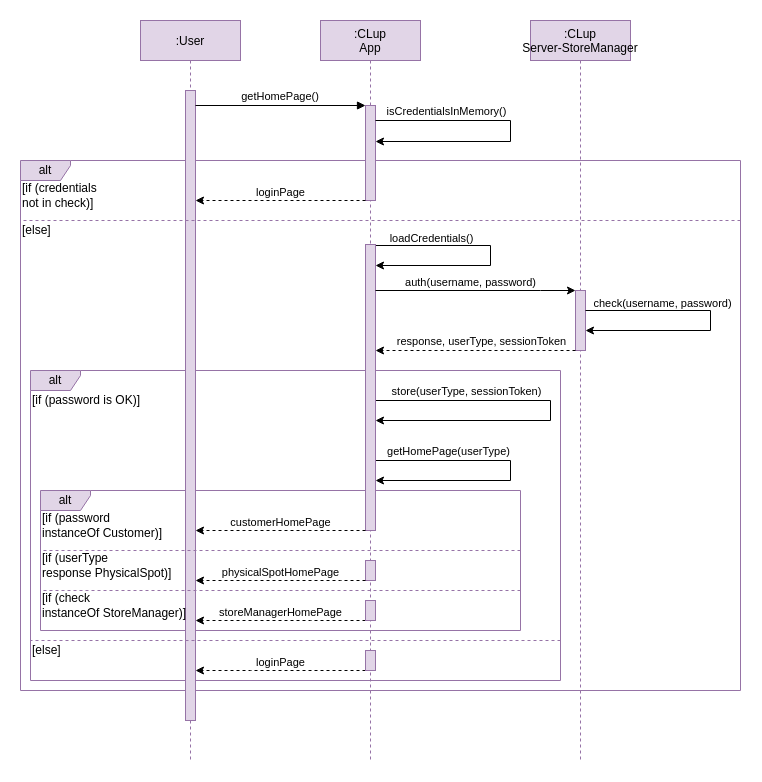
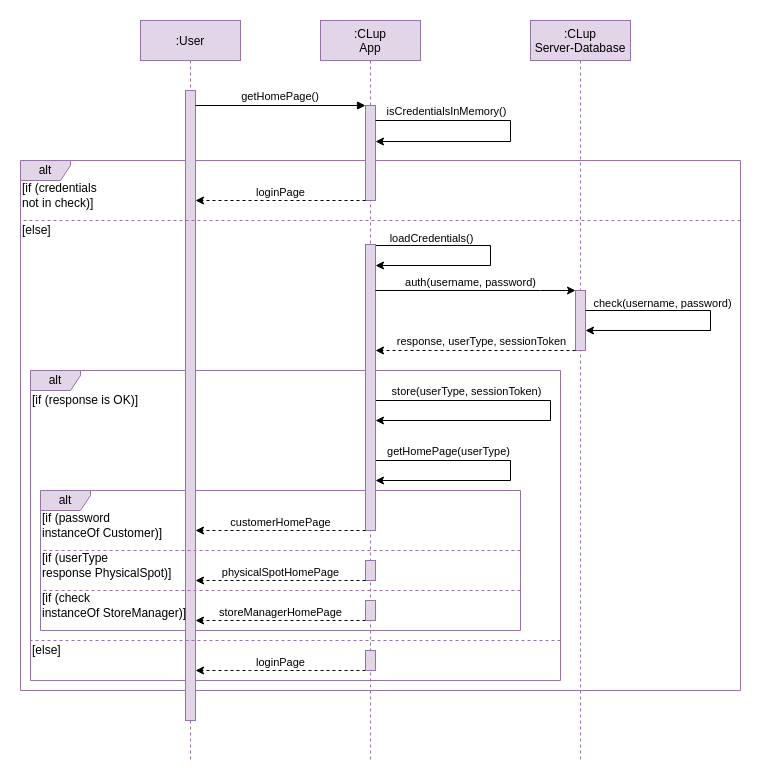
  <mxCell id="0" />
  <mxCell id="1" parent="0" />
  <mxCell id="2" value="alt" style="shape=umlFrame;whiteSpace=wrap;html=1;rounded=0;shadow=0;strokeColor=#9673a6;strokeWidth=1;fillColor=#e1d5e7;width=50;height=20;" parent="1" vertex="1"><mxGeometry x="20" y="160" width="720" height="530" as="geometry" /></mxCell>
  <mxCell id="3" value="alt" style="shape=umlFrame;whiteSpace=wrap;html=1;rounded=0;shadow=0;strokeColor=#9673a6;strokeWidth=1;fillColor=#e1d5e7;width=50;height=20;" parent="1" vertex="1"><mxGeometry x="30" y="370" width="530" height="310" as="geometry" /></mxCell>
  <mxCell id="4" value="alt" style="shape=umlFrame;whiteSpace=wrap;html=1;rounded=0;shadow=0;strokeColor=#9673a6;strokeWidth=1;fillColor=#e1d5e7;width=50;height=20;" parent="1" vertex="1"><mxGeometry x="40" y="490" width="480" height="140" as="geometry" /></mxCell>
  <mxCell id="5" value=":User" style="shape=umlLifeline;perimeter=lifelinePerimeter;container=1;collapsible=0;recursiveResize=0;rounded=0;shadow=0;strokeWidth=1;fillColor=#e1d5e7;strokeColor=#9673a6;" parent="1" vertex="1"><mxGeometry x="140" y="20" width="100" height="740" as="geometry" /></mxCell>
  <mxCell id="6" value="" style="points=[];perimeter=orthogonalPerimeter;rounded=0;shadow=0;strokeWidth=1;fillColor=#e1d5e7;strokeColor=#9673a6;" parent="5" vertex="1"><mxGeometry x="45" y="70" width="10" height="630" as="geometry" /></mxCell>
  <mxCell id="7" value=":CLup&#10;App" style="shape=umlLifeline;perimeter=lifelinePerimeter;container=1;collapsible=0;recursiveResize=0;rounded=0;shadow=0;strokeWidth=1;fillColor=#e1d5e7;strokeColor=#9673a6;" parent="1" vertex="1"><mxGeometry x="320" y="20" width="100" height="740" as="geometry" /></mxCell>
  <mxCell id="8" value="" style="points=[];perimeter=orthogonalPerimeter;rounded=0;shadow=0;strokeWidth=1;fillColor=#e1d5e7;strokeColor=#9673a6;" parent="7" vertex="1"><mxGeometry x="45" y="85" width="10" height="95" as="geometry" /></mxCell>
  <mxCell id="9" style="edgeStyle=orthogonalEdgeStyle;rounded=0;orthogonalLoop=1;jettySize=auto;html=1;" parent="7" source="8" target="8" edge="1"><mxGeometry relative="1" as="geometry"><mxPoint x="55.2" y="100" as="sourcePoint" /><mxPoint x="55.0" y="120.8" as="targetPoint" /><Array as="points"><mxPoint x="190" y="100" /><mxPoint x="190" y="121" /></Array></mxGeometry></mxCell>
  <mxCell id="10" value="isCredentialsInMemory()" style="edgeLabel;html=1;align=center;verticalAlign=middle;resizable=0;points=[];" parent="9" vertex="1" connectable="0"><mxGeometry x="-0.435" y="-2" relative="1" as="geometry"><mxPoint x="-12.0" y="-12" as="offset" /></mxGeometry></mxCell>
  <mxCell id="11" style="edgeStyle=orthogonalEdgeStyle;rounded=0;orthogonalLoop=1;jettySize=auto;html=1;" parent="7" source="17" target="17" edge="1"><mxGeometry relative="1" as="geometry"><Array as="points"><mxPoint x="230" y="380" /><mxPoint x="230" y="400" /></Array><mxPoint x="60" y="380" as="sourcePoint" /><mxPoint x="60" y="400" as="targetPoint" /></mxGeometry></mxCell>
  <mxCell id="12" value="store(userType, sessionToken)" style="edgeLabel;html=1;align=center;verticalAlign=middle;resizable=0;points=[];" parent="11" vertex="1" connectable="0"><mxGeometry x="-0.667" y="1" relative="1" as="geometry"><mxPoint x="28" y="-8.31" as="offset" /></mxGeometry></mxCell>
  <mxCell id="13" style="edgeStyle=orthogonalEdgeStyle;rounded=0;orthogonalLoop=1;jettySize=auto;html=1;" parent="7" source="17" target="17" edge="1"><mxGeometry relative="1" as="geometry"><Array as="points"><mxPoint x="170" y="225" /><mxPoint x="170" y="245" /></Array><mxPoint x="60" y="225" as="sourcePoint" /><mxPoint x="60" y="245" as="targetPoint" /></mxGeometry></mxCell>
  <mxCell id="14" value="loadCredentials()" style="edgeLabel;html=1;align=center;verticalAlign=middle;resizable=0;points=[];" parent="13" vertex="1" connectable="0"><mxGeometry x="-0.667" y="1" relative="1" as="geometry"><mxPoint x="13.4" y="-7.0" as="offset" /></mxGeometry></mxCell>
  <mxCell id="15" style="edgeStyle=orthogonalEdgeStyle;rounded=0;orthogonalLoop=1;jettySize=auto;html=1;" parent="7" source="17" target="17" edge="1"><mxGeometry relative="1" as="geometry"><Array as="points"><mxPoint x="190" y="440" /><mxPoint x="190" y="460" /></Array><mxPoint x="60" y="440" as="sourcePoint" /><mxPoint x="60" y="460" as="targetPoint" /></mxGeometry></mxCell>
  <mxCell id="16" value="getHomePage(userType)" style="edgeLabel;html=1;align=center;verticalAlign=middle;resizable=0;points=[];" parent="15" vertex="1" connectable="0"><mxGeometry x="-0.667" y="1" relative="1" as="geometry"><mxPoint x="24" y="-9" as="offset" /></mxGeometry></mxCell>
  <mxCell id="17" value="" style="points=[];perimeter=orthogonalPerimeter;rounded=0;shadow=0;strokeWidth=1;fillColor=#e1d5e7;strokeColor=#9673a6;" parent="7" vertex="1"><mxGeometry x="45" y="224" width="10" height="286" as="geometry" /></mxCell>
  <mxCell id="18" value="" style="points=[];perimeter=orthogonalPerimeter;rounded=0;shadow=0;strokeWidth=1;fillColor=#e1d5e7;strokeColor=#9673a6;" parent="7" vertex="1"><mxGeometry x="45" y="540" width="10" height="20" as="geometry" /></mxCell>
  <mxCell id="19" value="getHomePage()" style="verticalAlign=bottom;endArrow=block;entryX=0;entryY=0;shadow=0;strokeWidth=1;" parent="1" source="6" target="8" edge="1"><mxGeometry relative="1" as="geometry"><mxPoint x="295" y="150" as="sourcePoint" /></mxGeometry></mxCell>
- <mxCell id="20" value=":CLup&#10;Server-StoreManager" style="shape=umlLifeline;perimeter=lifelinePerimeter;container=1;collapsible=0;recursiveResize=0;rounded=0;shadow=0;strokeWidth=1;fillColor=#e1d5e7;strokeColor=#9673a6;size=40;" parent="1" vertex="1"><mxGeometry x="530" y="20" width="100" height="740" as="geometry" /></mxCell>
+ <mxCell id="20" value=":CLup&#10;Server-Database" style="shape=umlLifeline;perimeter=lifelinePerimeter;container=1;collapsible=0;recursiveResize=0;rounded=0;shadow=0;strokeWidth=1;fillColor=#e1d5e7;strokeColor=#9673a6;size=40;" parent="1" vertex="1"><mxGeometry x="530" y="20" width="100" height="740" as="geometry" /></mxCell>
  <mxCell id="21" value="" style="points=[];perimeter=orthogonalPerimeter;rounded=0;shadow=0;strokeWidth=1;fillColor=#e1d5e7;strokeColor=#9673a6;" parent="20" vertex="1"><mxGeometry x="45" y="270" width="10" height="60" as="geometry" /></mxCell>
  <mxCell id="22" style="edgeStyle=orthogonalEdgeStyle;rounded=0;orthogonalLoop=1;jettySize=auto;html=1;" parent="20" source="21" target="21" edge="1"><mxGeometry relative="1" as="geometry"><Array as="points"><mxPoint x="180" y="300" /></Array></mxGeometry></mxCell>
  <mxCell id="23" value="check(username, password)" style="edgeLabel;html=1;align=center;verticalAlign=middle;resizable=0;points=[];" parent="22" vertex="1" connectable="0"><mxGeometry x="-0.739" relative="1" as="geometry"><mxPoint x="41.8" y="-8" as="offset" /></mxGeometry></mxCell>
  <mxCell id="24" value="[if (credentials&lt;br&gt;not in check)]" style="text;html=1;align=left;verticalAlign=middle;resizable=0;points=[];autosize=1;" parent="1" vertex="1"><mxGeometry x="20" y="180" width="100" height="30" as="geometry" /></mxCell>
  <mxCell id="25" style="edgeStyle=orthogonalEdgeStyle;rounded=0;orthogonalLoop=1;jettySize=auto;html=1;dashed=1;" parent="1" source="8" target="6" edge="1"><mxGeometry relative="1" as="geometry"><Array as="points"><mxPoint x="300" y="200" /><mxPoint x="300" y="200" /></Array></mxGeometry></mxCell>
  <mxCell id="26" value="loginPage" style="edgeLabel;html=1;align=center;verticalAlign=middle;resizable=0;points=[];" parent="25" vertex="1" connectable="0"><mxGeometry x="-0.226" y="-1" relative="1" as="geometry"><mxPoint x="-19.4" y="-8" as="offset" /></mxGeometry></mxCell>
  <mxCell id="27" value="[else]" style="text;html=1;align=left;verticalAlign=middle;resizable=0;points=[];autosize=1;" parent="1" vertex="1"><mxGeometry x="20" y="220" width="40" height="20" as="geometry" /></mxCell>
  <mxCell id="28" style="edgeStyle=orthogonalEdgeStyle;rounded=0;orthogonalLoop=1;jettySize=auto;html=1;" parent="1" source="17" target="21" edge="1"><mxGeometry relative="1" as="geometry"><Array as="points"><mxPoint x="540" y="290" /><mxPoint x="540" y="290" /></Array><mxPoint x="390" y="290" as="sourcePoint" /></mxGeometry></mxCell>
  <mxCell id="29" value="auth(username, password)" style="edgeLabel;html=1;align=center;verticalAlign=middle;resizable=0;points=[];" parent="28" vertex="1" connectable="0"><mxGeometry x="0.75" y="-93" relative="1" as="geometry"><mxPoint x="-80.2" y="-102" as="offset" /></mxGeometry></mxCell>
  <mxCell id="30" value="" style="endArrow=none;dashed=1;html=1;fillColor=#e1d5e7;strokeColor=#9673a6;" parent="1" edge="1"><mxGeometry width="50" height="50" relative="1" as="geometry"><mxPoint x="740" y="220" as="sourcePoint" /><mxPoint x="20" y="220" as="targetPoint" /></mxGeometry></mxCell>
  <mxCell id="31" style="edgeStyle=orthogonalEdgeStyle;rounded=0;orthogonalLoop=1;jettySize=auto;html=1;dashed=1;" parent="1" source="21" target="17" edge="1"><mxGeometry relative="1" as="geometry"><Array as="points"><mxPoint x="520" y="350" /><mxPoint x="520" y="350" /></Array><mxPoint x="390" y="350" as="targetPoint" /></mxGeometry></mxCell>
  <mxCell id="32" value="response, userType, sessionToken" style="edgeLabel;html=1;align=center;verticalAlign=middle;resizable=0;points=[];" parent="31" vertex="1" connectable="0"><mxGeometry x="-0.15" y="5" relative="1" as="geometry"><mxPoint x="-9.8" y="-15" as="offset" /></mxGeometry></mxCell>
- <mxCell id="33" value="[if (password is OK)]" style="text;html=1;align=left;verticalAlign=middle;resizable=0;points=[];autosize=1;" parent="1" vertex="1"><mxGeometry x="30" y="390" width="120" height="20" as="geometry" /></mxCell>
+ <mxCell id="33" value="[if (response is OK)]" style="text;html=1;align=left;verticalAlign=middle;resizable=0;points=[];autosize=1;" parent="1" vertex="1"><mxGeometry x="30" y="390" width="120" height="20" as="geometry" /></mxCell>
  <mxCell id="34" value="[else]" style="text;html=1;align=left;verticalAlign=middle;resizable=0;points=[];autosize=1;" parent="1" vertex="1"><mxGeometry x="30" y="640" width="40" height="20" as="geometry" /></mxCell>
  <mxCell id="35" style="edgeStyle=orthogonalEdgeStyle;rounded=0;orthogonalLoop=1;jettySize=auto;html=1;dashed=1;" parent="1" source="50" target="6" edge="1"><mxGeometry relative="1" as="geometry"><mxPoint x="350" y="670" as="sourcePoint" /><mxPoint x="195" y="620" as="targetPoint" /><Array as="points"><mxPoint x="250" y="670" /><mxPoint x="250" y="670" /></Array></mxGeometry></mxCell>
  <mxCell id="36" value="loginPage" style="edgeLabel;html=1;align=center;verticalAlign=middle;resizable=0;points=[];" parent="35" vertex="1" connectable="0"><mxGeometry x="-0.226" y="-1" relative="1" as="geometry"><mxPoint x="-19.4" y="-8" as="offset" /></mxGeometry></mxCell>
  <mxCell id="37" value="[if (password&lt;br&gt;instanceOf Customer)]" style="text;html=1;align=left;verticalAlign=middle;resizable=0;points=[];autosize=1;" parent="1" vertex="1"><mxGeometry x="40" y="510" width="140" height="30" as="geometry" /></mxCell>
  <mxCell id="38" style="edgeStyle=orthogonalEdgeStyle;rounded=0;orthogonalLoop=1;jettySize=auto;html=1;dashed=1;" parent="1" source="17" target="6" edge="1"><mxGeometry relative="1" as="geometry"><mxPoint x="350" y="530" as="sourcePoint" /><mxPoint x="195" y="520" as="targetPoint" /><Array as="points"><mxPoint x="260" y="530" /><mxPoint x="260" y="530" /></Array></mxGeometry></mxCell>
  <mxCell id="39" value="customerHomePage" style="edgeLabel;html=1;align=center;verticalAlign=middle;resizable=0;points=[];" parent="38" vertex="1" connectable="0"><mxGeometry x="-0.226" y="-1" relative="1" as="geometry"><mxPoint x="-19.4" y="-8" as="offset" /></mxGeometry></mxCell>
  <mxCell id="40" value="[if (userType&lt;br&gt;response PhysicalSpot)]" style="text;html=1;align=left;verticalAlign=middle;resizable=0;points=[];autosize=1;" parent="1" vertex="1"><mxGeometry x="40" y="550" width="150" height="30" as="geometry" /></mxCell>
  <mxCell id="41" style="edgeStyle=orthogonalEdgeStyle;rounded=0;orthogonalLoop=1;jettySize=auto;html=1;dashed=1;" parent="1" source="18" target="6" edge="1"><mxGeometry relative="1" as="geometry"><mxPoint x="350" y="570" as="sourcePoint" /><mxPoint x="190" y="570" as="targetPoint" /><Array as="points"><mxPoint x="340" y="580" /><mxPoint x="340" y="580" /></Array></mxGeometry></mxCell>
  <mxCell id="42" value="physicalSpotHomePage" style="edgeLabel;html=1;align=center;verticalAlign=middle;resizable=0;points=[];" parent="41" vertex="1" connectable="0"><mxGeometry x="-0.226" y="-1" relative="1" as="geometry"><mxPoint x="-19.4" y="-8" as="offset" /></mxGeometry></mxCell>
  <mxCell id="43" style="edgeStyle=orthogonalEdgeStyle;rounded=0;orthogonalLoop=1;jettySize=auto;html=1;dashed=1;" parent="1" source="49" target="6" edge="1"><mxGeometry relative="1" as="geometry"><mxPoint x="350" y="610" as="sourcePoint" /><mxPoint x="205" y="600" as="targetPoint" /><Array as="points"><mxPoint x="310" y="620" /><mxPoint x="310" y="620" /></Array></mxGeometry></mxCell>
  <mxCell id="44" value="storeManagerHomePage" style="edgeLabel;html=1;align=center;verticalAlign=middle;resizable=0;points=[];" parent="43" vertex="1" connectable="0"><mxGeometry x="-0.226" y="-1" relative="1" as="geometry"><mxPoint x="-19.4" y="-8" as="offset" /></mxGeometry></mxCell>
  <mxCell id="45" value="[if (check&lt;br&gt;instanceOf StoreManager)]" style="text;html=1;align=left;verticalAlign=middle;resizable=0;points=[];autosize=1;" parent="1" vertex="1"><mxGeometry x="40" y="590" width="160" height="30" as="geometry" /></mxCell>
  <mxCell id="46" value="" style="endArrow=none;dashed=1;html=1;fillColor=#e1d5e7;strokeColor=#9673a6;" parent="1" edge="1"><mxGeometry width="50" height="50" relative="1" as="geometry"><mxPoint x="520" y="550" as="sourcePoint" /><mxPoint x="40" y="550" as="targetPoint" /></mxGeometry></mxCell>
  <mxCell id="47" value="" style="endArrow=none;dashed=1;html=1;fillColor=#e1d5e7;strokeColor=#9673a6;" parent="1" edge="1"><mxGeometry width="50" height="50" relative="1" as="geometry"><mxPoint x="520" y="590" as="sourcePoint" /><mxPoint x="40" y="590" as="targetPoint" /></mxGeometry></mxCell>
  <mxCell id="48" value="" style="endArrow=none;dashed=1;html=1;fillColor=#e1d5e7;strokeColor=#9673a6;" parent="1" edge="1"><mxGeometry width="50" height="50" relative="1" as="geometry"><mxPoint x="560" y="640" as="sourcePoint" /><mxPoint x="30" y="640" as="targetPoint" /></mxGeometry></mxCell>
  <mxCell id="49" value="" style="points=[];perimeter=orthogonalPerimeter;rounded=0;shadow=0;strokeWidth=1;fillColor=#e1d5e7;strokeColor=#9673a6;" parent="1" vertex="1"><mxGeometry x="365" y="600" width="10" height="20" as="geometry" /></mxCell>
  <mxCell id="50" value="" style="points=[];perimeter=orthogonalPerimeter;rounded=0;shadow=0;strokeWidth=1;fillColor=#e1d5e7;strokeColor=#9673a6;" parent="1" vertex="1"><mxGeometry x="365" y="650" width="10" height="20" as="geometry" /></mxCell>
